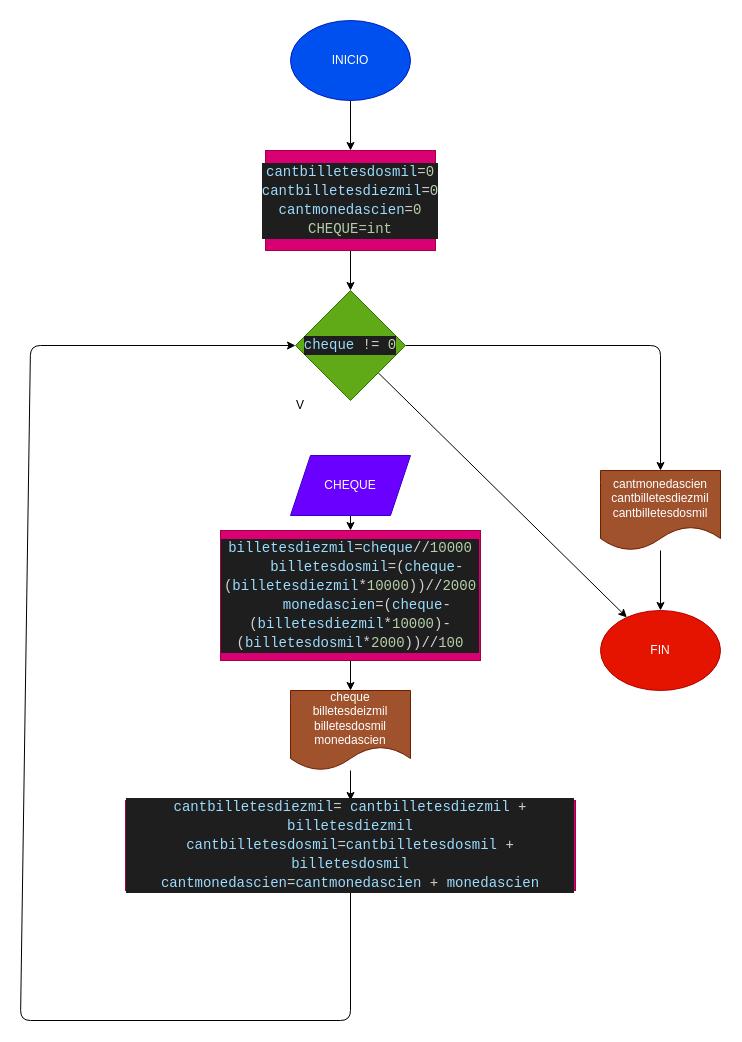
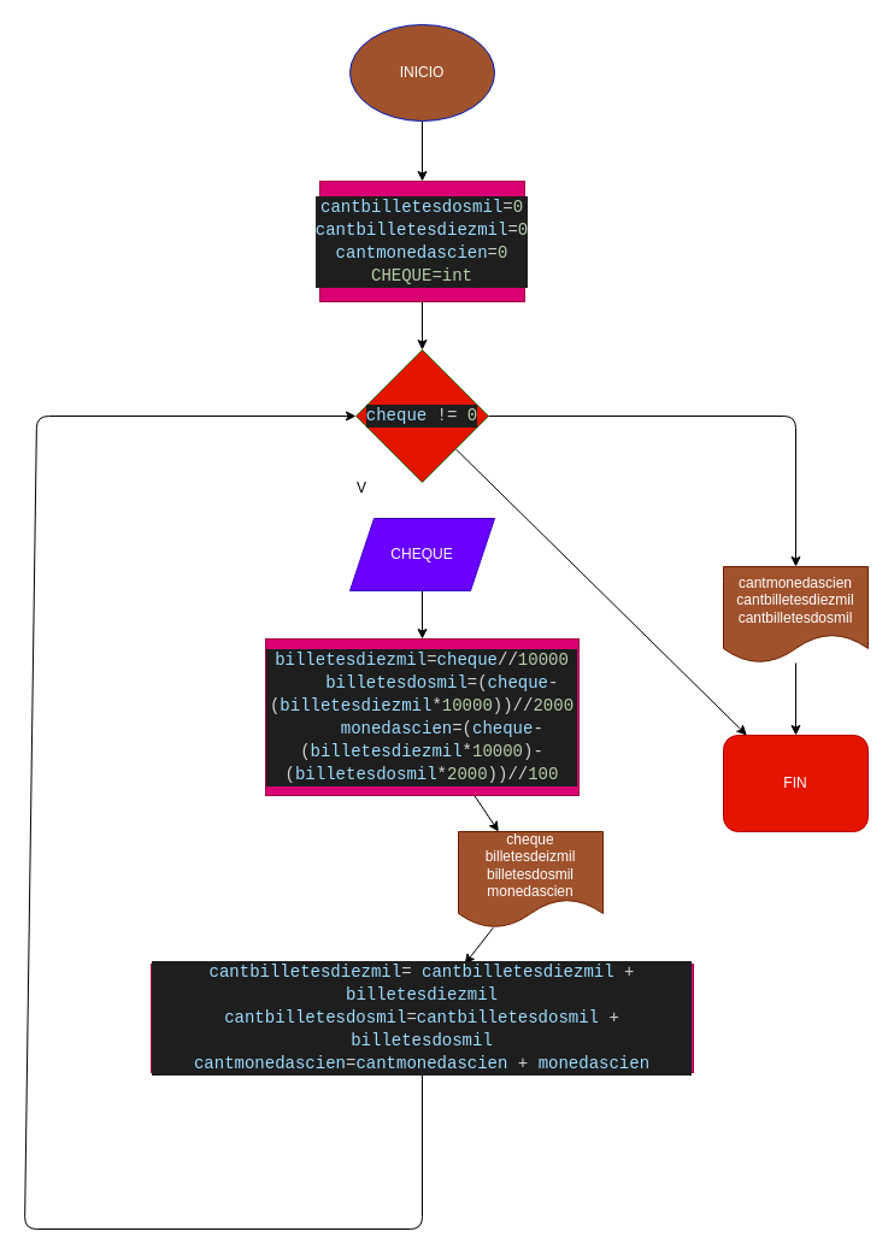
  <mxCell id="0" />
  <mxCell id="1" parent="0" />
  <mxCell id="2" style="edgeStyle=none;html=1;" edge="1" parent="1" source="3"><mxGeometry relative="1" as="geometry"><mxPoint x="350" y="150" as="targetPoint" /></mxGeometry></mxCell>
- <mxCell id="3" value="INICIO" style="ellipse;whiteSpace=wrap;html=1;fillColor=#0050ef;fontColor=#ffffff;strokeColor=#001DBC;" vertex="1" parent="1"><mxGeometry x="290" y="20" width="120" height="80" as="geometry" /></mxCell>
+ <mxCell id="3" value="INICIO" style="ellipse;whiteSpace=wrap;html=1;fillColor=#a0522d;fontColor=#ffffff;strokeColor=#001DBC;" vertex="1" parent="1"><mxGeometry x="290" y="20" width="120" height="80" as="geometry" /></mxCell>
  <mxCell id="4" style="edgeStyle=none;html=1;" edge="1" parent="1" source="5" target="8"><mxGeometry relative="1" as="geometry" /></mxCell>
  <mxCell id="5" value="&lt;div style=&quot;color: rgb(212 , 212 , 212) ; background-color: rgb(30 , 30 , 30) ; font-family: &amp;#34;consolas&amp;#34; , &amp;#34;courier new&amp;#34; , monospace ; font-size: 14px ; line-height: 19px&quot;&gt;&lt;div&gt;&lt;span style=&quot;color: #9cdcfe&quot;&gt;cantbilletesdosmil&lt;/span&gt;=&lt;span style=&quot;color: #b5cea8&quot;&gt;0&lt;/span&gt;&lt;/div&gt;&lt;div&gt;&lt;span style=&quot;color: #9cdcfe&quot;&gt;cantbilletesdiezmil&lt;/span&gt;=&lt;span style=&quot;color: #b5cea8&quot;&gt;0&lt;/span&gt;&lt;/div&gt;&lt;div&gt;&lt;span style=&quot;color: #9cdcfe&quot;&gt;cantmonedascien&lt;/span&gt;=&lt;span style=&quot;color: #b5cea8&quot;&gt;0&lt;/span&gt;&lt;/div&gt;&lt;div&gt;&lt;span style=&quot;color: #b5cea8&quot;&gt;CHEQUE=int&lt;/span&gt;&lt;/div&gt;&lt;/div&gt;" style="rounded=0;whiteSpace=wrap;html=1;fillColor=#d80073;fontColor=#ffffff;strokeColor=#A50040;" vertex="1" parent="1"><mxGeometry x="265" y="150" width="170" height="100" as="geometry" /></mxCell>
  <mxCell id="6" style="edgeStyle=none;html=1;" edge="1" parent="1" source="8" target="19"><mxGeometry relative="1" as="geometry" /></mxCell>
  <mxCell id="7" style="edgeStyle=none;html=1;" edge="1" parent="1" source="8" target="18"><mxGeometry relative="1" as="geometry"><Array as="points"><mxPoint x="660" y="345" /></Array></mxGeometry></mxCell>
- <mxCell id="8" value="&lt;div style=&quot;color: rgb(212 , 212 , 212) ; background-color: rgb(30 , 30 , 30) ; font-family: &amp;#34;consolas&amp;#34; , &amp;#34;courier new&amp;#34; , monospace ; font-size: 14px ; line-height: 19px&quot;&gt;&lt;span style=&quot;color: #9cdcfe&quot;&gt;cheque&lt;/span&gt; != &lt;span style=&quot;color: #b5cea8&quot;&gt;0&lt;/span&gt;&lt;/div&gt;" style="rhombus;whiteSpace=wrap;html=1;fillColor=#60a917;fontColor=#ffffff;strokeColor=#2D7600;" vertex="1" parent="1"><mxGeometry x="295" y="290" width="110" height="110" as="geometry" /></mxCell>
+ <mxCell id="8" value="&lt;div style=&quot;color: rgb(212 , 212 , 212) ; background-color: rgb(30 , 30 , 30) ; font-family: &amp;#34;consolas&amp;#34; , &amp;#34;courier new&amp;#34; , monospace ; font-size: 14px ; line-height: 19px&quot;&gt;&lt;span style=&quot;color: #9cdcfe&quot;&gt;cheque&lt;/span&gt; != &lt;span style=&quot;color: #b5cea8&quot;&gt;0&lt;/span&gt;&lt;/div&gt;" style="rhombus;whiteSpace=wrap;html=1;fillColor=#e51400;fontColor=#ffffff;strokeColor=#2D7600;" vertex="1" parent="1"><mxGeometry x="295" y="290" width="110" height="110" as="geometry" /></mxCell>
  <mxCell id="9" style="edgeStyle=none;html=1;" edge="1" parent="1" source="10" target="12"><mxGeometry relative="1" as="geometry" /></mxCell>
- <mxCell id="10" value="CHEQUE" style="shape=parallelogram;perimeter=parallelogramPerimeter;whiteSpace=wrap;html=1;fixedSize=1;fillColor=#6a00ff;fontColor=#ffffff;strokeColor=#3700CC;" vertex="1" parent="1"><mxGeometry x="290" y="455" width="120" height="60" as="geometry" /></mxCell>
+ <mxCell id="10" value="CHEQUE" style="shape=parallelogram;perimeter=parallelogramPerimeter;whiteSpace=wrap;html=1;fixedSize=1;fillColor=#6a00ff;fontColor=#ffffff;strokeColor=#3700CC;" vertex="1" parent="1"><mxGeometry x="290" y="430" width="120" height="60" as="geometry" /></mxCell>
  <mxCell id="11" style="edgeStyle=none;html=1;" edge="1" parent="1" source="12" target="14"><mxGeometry relative="1" as="geometry" /></mxCell>
  <mxCell id="12" value="&#10;&#10;&lt;div style=&quot;color: rgb(212, 212, 212); background-color: rgb(30, 30, 30); font-family: consolas, &amp;quot;courier new&amp;quot;, monospace; font-weight: normal; font-size: 14px; line-height: 19px;&quot;&gt;&lt;div&gt;&lt;span style=&quot;color: #9cdcfe&quot;&gt;billetesdiezmil&lt;/span&gt;&lt;span style=&quot;color: #d4d4d4&quot;&gt;=&lt;/span&gt;&lt;span style=&quot;color: #9cdcfe&quot;&gt;cheque&lt;/span&gt;&lt;span style=&quot;color: #d4d4d4&quot;&gt;//&lt;/span&gt;&lt;span style=&quot;color: #b5cea8&quot;&gt;10000&lt;/span&gt;&lt;/div&gt;&lt;div&gt;&lt;span style=&quot;color: #d4d4d4&quot;&gt;&amp;nbsp; &amp;nbsp; &lt;/span&gt;&lt;span style=&quot;color: #9cdcfe&quot;&gt;billetesdosmil&lt;/span&gt;&lt;span style=&quot;color: #d4d4d4&quot;&gt;=(&lt;/span&gt;&lt;span style=&quot;color: #9cdcfe&quot;&gt;cheque&lt;/span&gt;&lt;span style=&quot;color: #d4d4d4&quot;&gt;-(&lt;/span&gt;&lt;span style=&quot;color: #9cdcfe&quot;&gt;billetesdiezmil&lt;/span&gt;&lt;span style=&quot;color: #d4d4d4&quot;&gt;*&lt;/span&gt;&lt;span style=&quot;color: #b5cea8&quot;&gt;10000&lt;/span&gt;&lt;span style=&quot;color: #d4d4d4&quot;&gt;))//&lt;/span&gt;&lt;span style=&quot;color: #b5cea8&quot;&gt;2000&lt;/span&gt;&lt;/div&gt;&lt;div&gt;&lt;span style=&quot;color: #d4d4d4&quot;&gt;&amp;nbsp; &amp;nbsp; &lt;/span&gt;&lt;span style=&quot;color: #9cdcfe&quot;&gt;monedascien&lt;/span&gt;&lt;span style=&quot;color: #d4d4d4&quot;&gt;=(&lt;/span&gt;&lt;span style=&quot;color: #9cdcfe&quot;&gt;cheque&lt;/span&gt;&lt;span style=&quot;color: #d4d4d4&quot;&gt;-(&lt;/span&gt;&lt;span style=&quot;color: #9cdcfe&quot;&gt;billetesdiezmil&lt;/span&gt;&lt;span style=&quot;color: #d4d4d4&quot;&gt;*&lt;/span&gt;&lt;span style=&quot;color: #b5cea8&quot;&gt;10000&lt;/span&gt;&lt;span style=&quot;color: #d4d4d4&quot;&gt;)-(&lt;/span&gt;&lt;span style=&quot;color: #9cdcfe&quot;&gt;billetesdosmil&lt;/span&gt;&lt;span style=&quot;color: #d4d4d4&quot;&gt;*&lt;/span&gt;&lt;span style=&quot;color: #b5cea8&quot;&gt;2000&lt;/span&gt;&lt;span style=&quot;color: #d4d4d4&quot;&gt;))//&lt;/span&gt;&lt;span style=&quot;color: #b5cea8&quot;&gt;100&lt;/span&gt;&lt;/div&gt;&lt;/div&gt;&#10;&#10;" style="rounded=0;whiteSpace=wrap;html=1;fillColor=#d80073;fontColor=#ffffff;strokeColor=#A50040;" vertex="1" parent="1"><mxGeometry x="220" y="530" width="260" height="130" as="geometry" /></mxCell>
  <mxCell id="13" style="edgeStyle=none;html=1;" edge="1" parent="1" source="14" target="16"><mxGeometry relative="1" as="geometry" /></mxCell>
- <mxCell id="14" value="&lt;span&gt;cheque&lt;/span&gt;&lt;br&gt;&lt;span&gt;billetesdeizmil&lt;/span&gt;&lt;br&gt;&lt;span&gt;billetesdosmil&lt;/span&gt;&lt;br&gt;&lt;span&gt;monedascien&lt;/span&gt;" style="shape=document;whiteSpace=wrap;html=1;boundedLbl=1;fillColor=#a0522d;fontColor=#ffffff;strokeColor=#6D1F00;" vertex="1" parent="1"><mxGeometry x="290" y="690" width="120" height="80" as="geometry" /></mxCell>
+ <mxCell id="14" value="&lt;span&gt;cheque&lt;/span&gt;&lt;br&gt;&lt;span&gt;billetesdeizmil&lt;/span&gt;&lt;br&gt;&lt;span&gt;billetesdosmil&lt;/span&gt;&lt;br&gt;&lt;span&gt;monedascien&lt;/span&gt;" style="shape=document;whiteSpace=wrap;html=1;boundedLbl=1;fillColor=#a0522d;fontColor=#ffffff;strokeColor=#6D1F00;" vertex="1" parent="1"><mxGeometry x="380" y="690" width="120" height="80" as="geometry" /></mxCell>
  <mxCell id="15" style="edgeStyle=none;html=1;entryX=0;entryY=0.5;entryDx=0;entryDy=0;" edge="1" parent="1" source="16" target="8"><mxGeometry relative="1" as="geometry"><Array as="points"><mxPoint x="350" y="1020" /><mxPoint x="20" y="1020" /><mxPoint x="30" y="345" /></Array></mxGeometry></mxCell>
  <mxCell id="16" value="&lt;div style=&quot;color: rgb(212 , 212 , 212) ; background-color: rgb(30 , 30 , 30) ; font-family: &amp;quot;consolas&amp;quot; , &amp;quot;courier new&amp;quot; , monospace ; font-size: 14px ; line-height: 19px&quot;&gt;&lt;div&gt;&lt;span style=&quot;color: #9cdcfe&quot;&gt;cantbilletesdiezmil&lt;/span&gt;= &lt;span style=&quot;color: #9cdcfe&quot;&gt;cantbilletesdiezmil&lt;/span&gt; + &lt;span style=&quot;color: #9cdcfe&quot;&gt;billetesdiezmil&lt;/span&gt;&lt;/div&gt;&lt;div&gt;&lt;span style=&quot;color: #9cdcfe&quot;&gt;cantbilletesdosmil&lt;/span&gt;=&lt;span style=&quot;color: #9cdcfe&quot;&gt;cantbilletesdosmil&lt;/span&gt; + &lt;span style=&quot;color: #9cdcfe&quot;&gt;billetesdosmil&lt;/span&gt; &lt;/div&gt;&lt;div&gt;&lt;span style=&quot;color: #9cdcfe&quot;&gt;cantmonedascien&lt;/span&gt;=&lt;span style=&quot;color: #9cdcfe&quot;&gt;cantmonedascien&lt;/span&gt; + &lt;span style=&quot;color: #9cdcfe&quot;&gt;monedascien&lt;/span&gt;&lt;/div&gt;&lt;/div&gt;" style="rounded=0;whiteSpace=wrap;html=1;align=center;fillColor=#d80073;fontColor=#ffffff;strokeColor=#A50040;" vertex="1" parent="1"><mxGeometry x="125" y="800" width="450" height="90" as="geometry" /></mxCell>
  <mxCell id="17" style="edgeStyle=none;html=1;" edge="1" parent="1" source="18" target="19"><mxGeometry relative="1" as="geometry" /></mxCell>
  <mxCell id="18" value="cantmonedascien&lt;br&gt;cantbilletesdiezmil&lt;br&gt;cantbilletesdosmil" style="shape=document;whiteSpace=wrap;html=1;boundedLbl=1;fillColor=#a0522d;fontColor=#ffffff;strokeColor=#6D1F00;" vertex="1" parent="1"><mxGeometry x="600" y="470" width="120" height="80" as="geometry" /></mxCell>
- <mxCell id="19" value="FIN" style="ellipse;whiteSpace=wrap;html=1;fillColor=#e51400;fontColor=#ffffff;strokeColor=#B20000;" vertex="1" parent="1"><mxGeometry x="600" y="610" width="120" height="80" as="geometry" /></mxCell>
+ <mxCell id="19" value="FIN" style="whiteSpace=wrap;html=1;fillColor=#e51400;fontColor=#ffffff;strokeColor=#B20000;rounded=1;" vertex="1" parent="1"><mxGeometry x="600" y="610" width="120" height="80" as="geometry" /></mxCell>
  <mxCell id="20" value="V" style="text;html=1;strokeColor=none;fillColor=none;align=center;verticalAlign=middle;whiteSpace=wrap;rounded=0;" vertex="1" parent="1"><mxGeometry x="270" y="390" width="60" height="30" as="geometry" /></mxCell>
